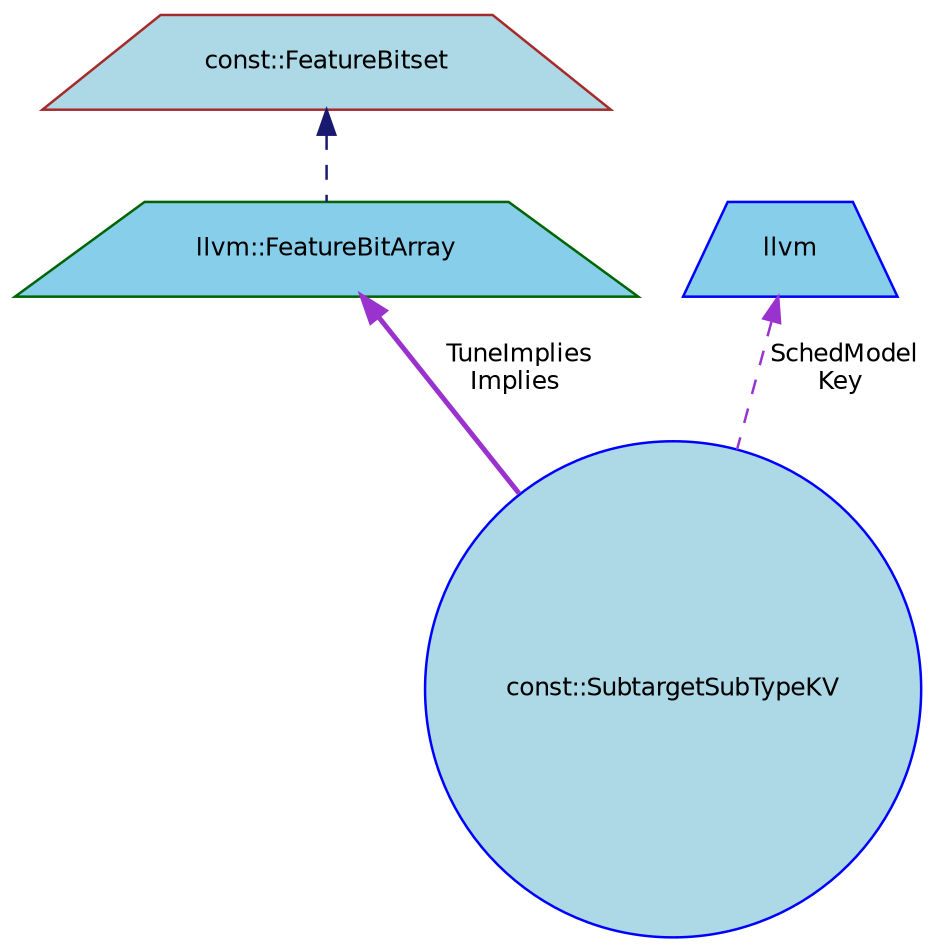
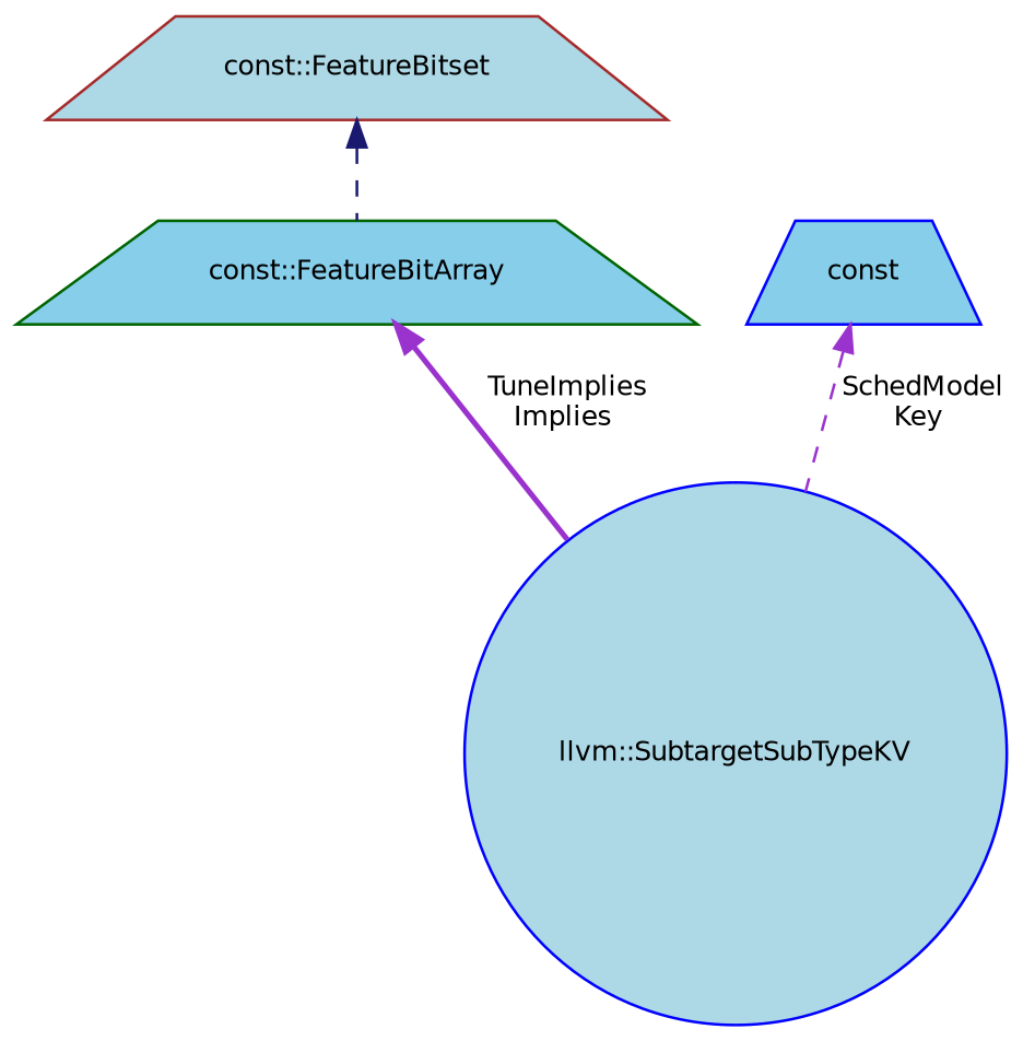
  digraph {
    node [color=blue fillcolor=lightblue fontname=Helvetica fontsize=10 shape=trapezium style=filled]
    edge [color=darkorchid3 dir=back fontname=Helvetica fontsize=10 labelfontname=Helvetica labelfontsize=10 style=dashed]
-   n1 [fontcolor=black height=0.2 label="const::SubtargetSubTypeKV" shape=circle width=0.4]
-   n2 [color=darkgreen fillcolor=skyblue height=0.2 label="llvm::FeatureBitArray" width=0.4]
+   n1 [fontcolor=black height=0.2 label="llvm::SubtargetSubTypeKV" shape=circle width=0.4]
+   n2 [color=darkgreen fillcolor=skyblue height=0.2 label="const::FeatureBitArray" width=0.4]
    n3 [color=brown height=0.2 label="const::FeatureBitset" width=0.4]
-   n4 [fillcolor=skyblue height=0.2 label=llvm width=0.4]
+   n4 [fillcolor=skyblue height=0.2 label=const width=0.4]
    n2 -> n1 [label=" TuneImplies\nImplies" style=bold]
    n3 -> n2 [color=midnightblue]
    n4 -> n1 [label=" SchedModel\nKey"]
  }
